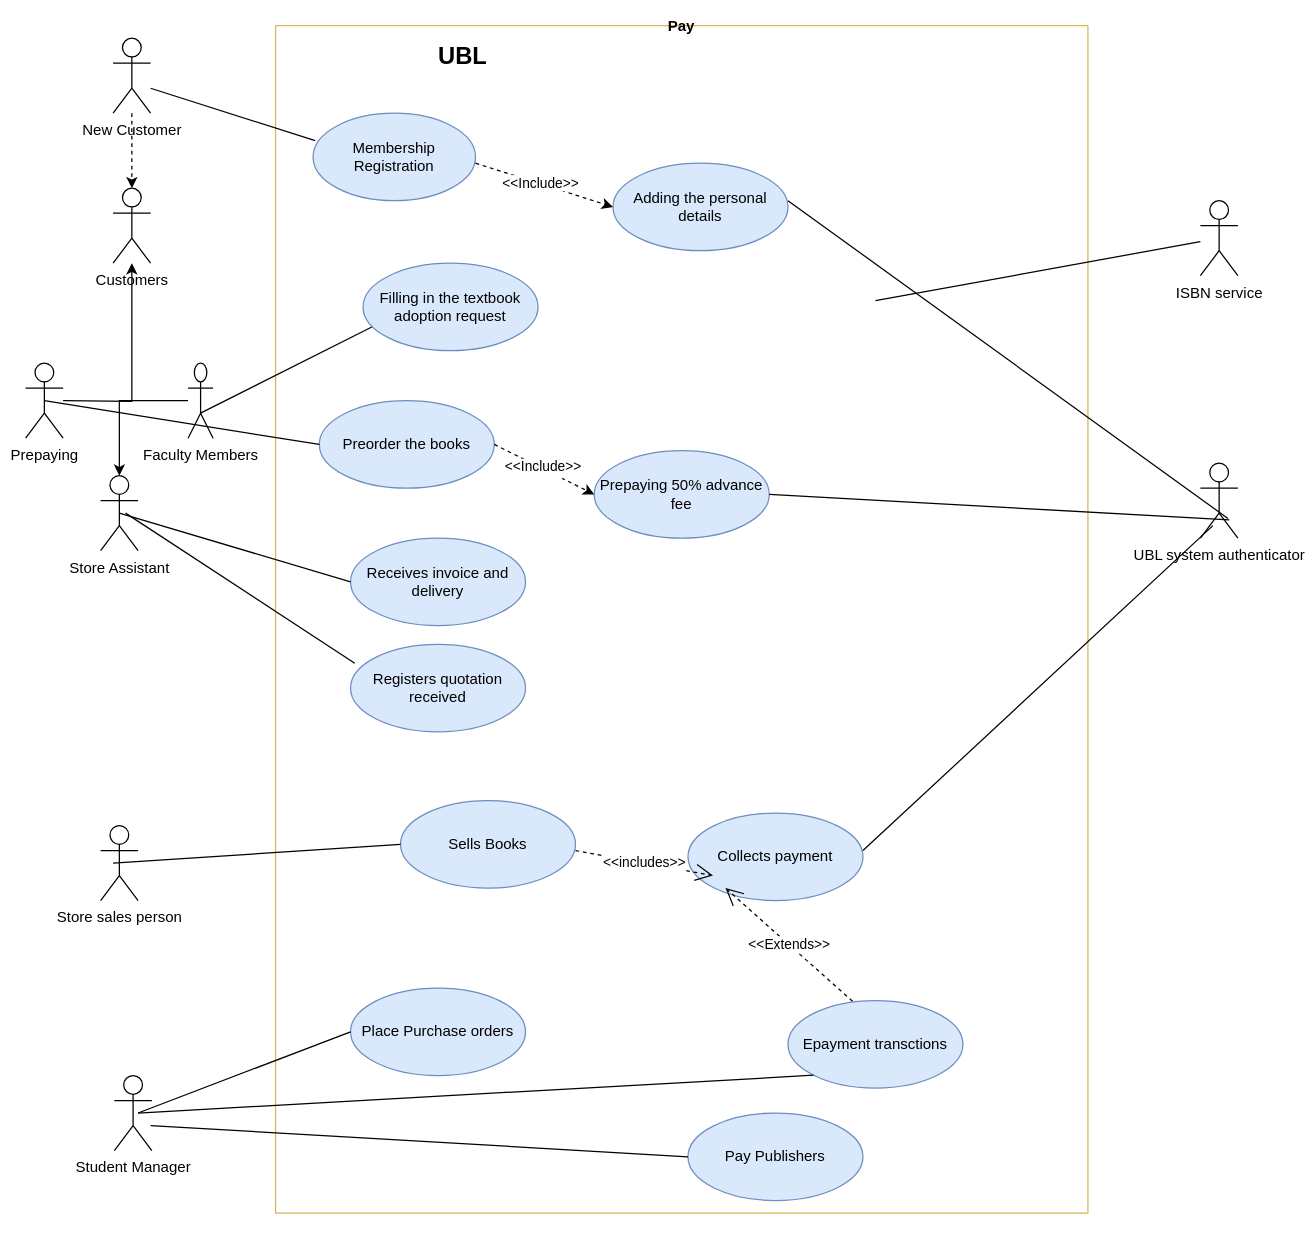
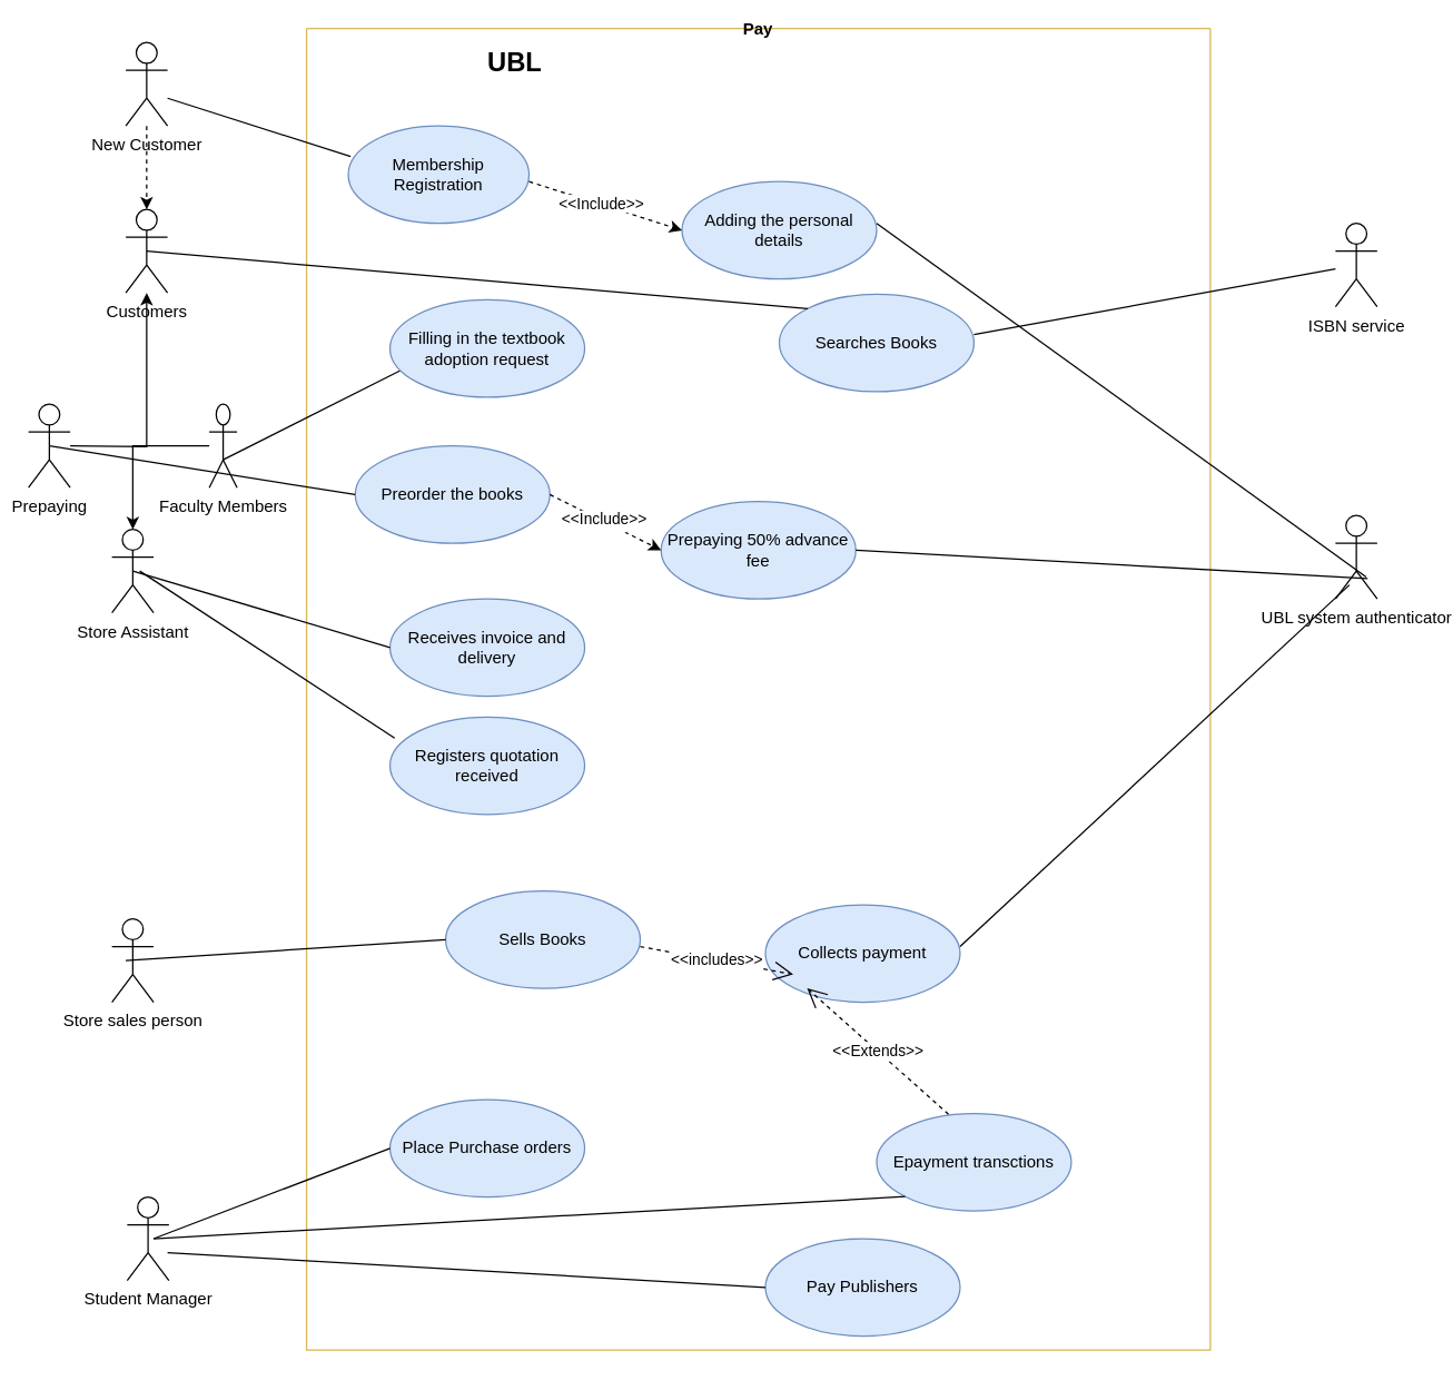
  <mxCell id="0" />
  <mxCell id="1" parent="0" />
  <mxCell id="2" value="Pay" style="swimlane;startSize=0;fillColor=#fff2cc;strokeColor=#d6b656;" vertex="1" parent="1"><mxGeometry x="220" y="20" width="650" height="950" as="geometry" /></mxCell>
  <mxCell id="3" value="UBL" style="text;html=1;align=center;verticalAlign=middle;whiteSpace=wrap;rounded=0;fontStyle=1;fontSize=19;" vertex="1" parent="2"><mxGeometry x="120" y="10" width="60" height="30" as="geometry" /></mxCell>
  <mxCell id="4" value="Membership Registration" style="ellipse;whiteSpace=wrap;html=1;fillColor=#dae8fc;strokeColor=#6c8ebf;" vertex="1" parent="2"><mxGeometry x="30" y="70" width="130" height="70" as="geometry" /></mxCell>
  <mxCell id="5" value="Adding the personal details" style="ellipse;whiteSpace=wrap;html=1;fillColor=#dae8fc;strokeColor=#6c8ebf;" vertex="1" parent="2"><mxGeometry x="270" y="110" width="140" height="70" as="geometry" /></mxCell>
  <mxCell id="6" value="" style="endArrow=classic;html=1;rounded=0;entryX=0;entryY=0.5;entryDx=0;entryDy=0;dashed=1;" edge="1" parent="2" target="5"><mxGeometry relative="1" as="geometry"><mxPoint x="160" y="110" as="sourcePoint" /><mxPoint x="260" y="110" as="targetPoint" /></mxGeometry></mxCell>
  <mxCell id="7" value="Label" style="edgeLabel;resizable=0;html=1;;align=center;verticalAlign=middle;" connectable="0" vertex="1" parent="6"><mxGeometry relative="1" as="geometry" /></mxCell>
  <mxCell id="8" value="&amp;lt;&amp;lt;Include&amp;gt;&amp;gt;" style="edgeLabel;html=1;align=center;verticalAlign=middle;resizable=0;points=[];" vertex="1" connectable="0" parent="6"><mxGeometry x="-0.064" y="1" relative="1" as="geometry"><mxPoint as="offset" /></mxGeometry></mxCell>
  <mxCell id="9" value="Preorder the books" style="ellipse;whiteSpace=wrap;html=1;fillColor=#dae8fc;strokeColor=#6c8ebf;" vertex="1" parent="2"><mxGeometry x="35" y="300" width="140" height="70" as="geometry" /></mxCell>
- <mxCell id="10" value="Filling in the textbook adoption request" style="ellipse;whiteSpace=wrap;html=1;fillColor=#dae8fc;strokeColor=#6c8ebf;" vertex="1" parent="2"><mxGeometry x="70" y="190" width="140" height="70" as="geometry" /></mxCell>
+ <mxCell id="10" value="Filling in the textbook adoption request" style="ellipse;whiteSpace=wrap;html=1;fillColor=#dae8fc;strokeColor=#6c8ebf;" vertex="1" parent="2"><mxGeometry x="60" y="195" width="140" height="70" as="geometry" /></mxCell>
  <mxCell id="11" value="Prepaying 50% advance fee" style="ellipse;whiteSpace=wrap;html=1;fillColor=#dae8fc;strokeColor=#6c8ebf;" vertex="1" parent="2"><mxGeometry x="255" y="340" width="140" height="70" as="geometry" /></mxCell>
  <mxCell id="12" value="" style="endArrow=classic;html=1;rounded=0;entryX=0;entryY=0.5;entryDx=0;entryDy=0;dashed=1;exitX=1;exitY=0.5;exitDx=0;exitDy=0;" edge="1" parent="2" source="9" target="11"><mxGeometry relative="1" as="geometry"><mxPoint x="170" y="120" as="sourcePoint" /><mxPoint x="280" y="155" as="targetPoint" /></mxGeometry></mxCell>
  <mxCell id="13" value="Label" style="edgeLabel;resizable=0;html=1;;align=center;verticalAlign=middle;" connectable="0" vertex="1" parent="12"><mxGeometry relative="1" as="geometry" /></mxCell>
  <mxCell id="14" value="&amp;lt;&amp;lt;Include&amp;gt;&amp;gt;" style="edgeLabel;html=1;align=center;verticalAlign=middle;resizable=0;points=[];" vertex="1" connectable="0" parent="12"><mxGeometry x="-0.064" y="1" relative="1" as="geometry"><mxPoint as="offset" /></mxGeometry></mxCell>
  <mxCell id="15" value="Receives invoice and delivery" style="ellipse;whiteSpace=wrap;html=1;fillColor=#dae8fc;strokeColor=#6c8ebf;" vertex="1" parent="2"><mxGeometry x="60" y="410" width="140" height="70" as="geometry" /></mxCell>
+ <mxCell id="16" value="Searches Books" style="ellipse;whiteSpace=wrap;html=1;fillColor=#dae8fc;strokeColor=#6c8ebf;" vertex="1" parent="2"><mxGeometry x="340" y="191" width="140" height="70" as="geometry" /></mxCell>
  <mxCell id="17" value="Registers quotation received" style="ellipse;whiteSpace=wrap;html=1;fillColor=#dae8fc;strokeColor=#6c8ebf;" vertex="1" parent="2"><mxGeometry x="60" y="495" width="140" height="70" as="geometry" /></mxCell>
  <mxCell id="18" value="" style="endArrow=none;html=1;rounded=0;entryX=0.735;entryY=0.738;entryDx=0;entryDy=0;entryPerimeter=0;" edge="1" parent="2" target="39"><mxGeometry width="50" height="50" relative="1" as="geometry"><mxPoint x="410" y="140" as="sourcePoint" /><mxPoint x="460" y="90" as="targetPoint" /></mxGeometry></mxCell>
  <mxCell id="19" value="" style="endArrow=none;html=1;rounded=0;" edge="1" parent="2" target="41"><mxGeometry width="50" height="50" relative="1" as="geometry"><mxPoint x="480" y="220" as="sourcePoint" /><mxPoint x="530" y="170" as="targetPoint" /></mxGeometry></mxCell>
  <mxCell id="20" value="Sells Books" style="ellipse;whiteSpace=wrap;html=1;fillColor=#dae8fc;strokeColor=#6c8ebf;" vertex="1" parent="2"><mxGeometry x="100" y="620" width="140" height="70" as="geometry" /></mxCell>
  <mxCell id="21" value="Collects payment" style="ellipse;whiteSpace=wrap;html=1;fillColor=#dae8fc;strokeColor=#6c8ebf;" vertex="1" parent="2"><mxGeometry x="330" y="630" width="140" height="70" as="geometry" /></mxCell>
  <mxCell id="22" value="&amp;lt;&amp;lt;includes&amp;gt;&amp;gt;" style="endArrow=open;endSize=12;dashed=1;html=1;rounded=0;" edge="1" parent="2"><mxGeometry width="160" relative="1" as="geometry"><mxPoint x="240" y="660" as="sourcePoint" /><mxPoint x="350" y="680" as="targetPoint" /></mxGeometry></mxCell>
  <mxCell id="23" value="" style="endArrow=none;html=1;rounded=0;" edge="1" parent="2"><mxGeometry width="50" height="50" relative="1" as="geometry"><mxPoint x="470" y="660" as="sourcePoint" /><mxPoint x="750" y="400" as="targetPoint" /></mxGeometry></mxCell>
  <mxCell id="24" value="Epayment transctions" style="ellipse;whiteSpace=wrap;html=1;fillColor=#dae8fc;strokeColor=#6c8ebf;" vertex="1" parent="2"><mxGeometry x="410" y="780" width="140" height="70" as="geometry" /></mxCell>
  <mxCell id="25" value="Place Purchase orders" style="ellipse;whiteSpace=wrap;html=1;fillColor=#dae8fc;strokeColor=#6c8ebf;" vertex="1" parent="2"><mxGeometry x="60" y="770" width="140" height="70" as="geometry" /></mxCell>
  <mxCell id="26" value="Pay Publishers" style="ellipse;whiteSpace=wrap;html=1;fillColor=#dae8fc;strokeColor=#6c8ebf;" vertex="1" parent="2"><mxGeometry x="330" y="870" width="140" height="70" as="geometry" /></mxCell>
  <mxCell id="27" value="Customers" style="shape=umlActor;verticalLabelPosition=bottom;verticalAlign=top;html=1;outlineConnect=0;" vertex="1" parent="1"><mxGeometry x="90" y="150" width="30" height="60" as="geometry" /></mxCell>
  <mxCell id="28" value="" style="edgeStyle=orthogonalEdgeStyle;rounded=0;orthogonalLoop=1;jettySize=auto;html=1;" edge="1" parent="1" target="27"><mxGeometry relative="1" as="geometry"><mxPoint x="50" y="320" as="sourcePoint" /><mxPoint x="35" y="210" as="targetPoint" /></mxGeometry></mxCell>
  <mxCell id="29" value="" style="edgeStyle=orthogonalEdgeStyle;rounded=0;orthogonalLoop=1;jettySize=auto;html=1;" edge="1" parent="1" source="30" target="31"><mxGeometry relative="1" as="geometry" /></mxCell>
  <mxCell id="30" value="Faculty Members" style="shape=umlActor;verticalLabelPosition=bottom;verticalAlign=top;html=1;outlineConnect=0;" vertex="1" parent="1"><mxGeometry x="150" y="290" width="20" height="60" as="geometry" /></mxCell>
  <mxCell id="31" value="Store Assistant" style="shape=umlActor;verticalLabelPosition=bottom;verticalAlign=top;html=1;outlineConnect=0;" vertex="1" parent="1"><mxGeometry x="80" y="380" width="30" height="60" as="geometry" /></mxCell>
  <mxCell id="32" value="Prepaying" style="shape=umlActor;verticalLabelPosition=bottom;verticalAlign=top;html=1;" vertex="1" parent="1"><mxGeometry x="20" y="290" width="30" height="60" as="geometry" /></mxCell>
  <mxCell id="33" value="" style="edgeStyle=orthogonalEdgeStyle;rounded=0;orthogonalLoop=1;jettySize=auto;html=1;dashed=1;" edge="1" parent="1" source="34" target="27"><mxGeometry relative="1" as="geometry" /></mxCell>
  <mxCell id="34" value="New Customer" style="shape=umlActor;verticalLabelPosition=bottom;verticalAlign=top;html=1;outlineConnect=0;" vertex="1" parent="1"><mxGeometry x="90" y="30" width="30" height="60" as="geometry" /></mxCell>
  <mxCell id="35" value="" style="endArrow=none;html=1;rounded=0;entryX=0.013;entryY=0.314;entryDx=0;entryDy=0;entryPerimeter=0;" edge="1" parent="1" target="4"><mxGeometry width="50" height="50" relative="1" as="geometry"><mxPoint x="120" y="70" as="sourcePoint" /><mxPoint x="170" y="20" as="targetPoint" /></mxGeometry></mxCell>
  <mxCell id="36" value="" style="endArrow=none;html=1;rounded=0;entryX=0.05;entryY=0.73;entryDx=0;entryDy=0;entryPerimeter=0;" edge="1" parent="1" target="10"><mxGeometry width="50" height="50" relative="1" as="geometry"><mxPoint x="160" y="330" as="sourcePoint" /><mxPoint x="210" y="280" as="targetPoint" /></mxGeometry></mxCell>
  <mxCell id="37" value="" style="endArrow=none;html=1;rounded=0;exitX=0;exitY=0.5;exitDx=0;exitDy=0;entryX=0.5;entryY=0.5;entryDx=0;entryDy=0;entryPerimeter=0;" edge="1" parent="1" source="9" target="32"><mxGeometry width="50" height="50" relative="1" as="geometry"><mxPoint x="260" y="330" as="sourcePoint" /><mxPoint x="310" y="280" as="targetPoint" /></mxGeometry></mxCell>
+ <mxCell id="38" value="" style="endArrow=none;html=1;rounded=0;exitX=0.5;exitY=0.5;exitDx=0;exitDy=0;exitPerimeter=0;entryX=0;entryY=0;entryDx=0;entryDy=0;" edge="1" parent="1" source="27" target="16"><mxGeometry width="50" height="50" relative="1" as="geometry"><mxPoint x="120" y="210" as="sourcePoint" /><mxPoint x="170" y="160" as="targetPoint" /></mxGeometry></mxCell>
  <mxCell id="39" value="UBL system authenticator" style="shape=umlActor;verticalLabelPosition=bottom;verticalAlign=top;html=1;" vertex="1" parent="1"><mxGeometry x="960" y="370" width="30" height="60" as="geometry" /></mxCell>
  <mxCell id="40" value="" style="endArrow=none;html=1;rounded=0;entryX=0.77;entryY=0.755;entryDx=0;entryDy=0;entryPerimeter=0;exitX=1;exitY=0.5;exitDx=0;exitDy=0;" edge="1" parent="1" source="11" target="39"><mxGeometry width="50" height="50" relative="1" as="geometry"><mxPoint x="640" y="170" as="sourcePoint" /><mxPoint x="970" y="400" as="targetPoint" /></mxGeometry></mxCell>
  <mxCell id="41" value="ISBN service" style="shape=umlActor;verticalLabelPosition=bottom;verticalAlign=top;html=1;outlineConnect=0;" vertex="1" parent="1"><mxGeometry x="960" y="160" width="30" height="60" as="geometry" /></mxCell>
  <mxCell id="42" value="Store sales person" style="shape=umlActor;verticalLabelPosition=bottom;verticalAlign=top;html=1;outlineConnect=0;" vertex="1" parent="1"><mxGeometry x="80" y="660" width="30" height="60" as="geometry" /></mxCell>
  <mxCell id="43" value="" style="endArrow=none;html=1;rounded=0;entryX=0;entryY=0.5;entryDx=0;entryDy=0;" edge="1" parent="1" target="20"><mxGeometry width="50" height="50" relative="1" as="geometry"><mxPoint x="90" y="690" as="sourcePoint" /><mxPoint x="140" y="640" as="targetPoint" /></mxGeometry></mxCell>
  <mxCell id="44" value="" style="endArrow=none;html=1;rounded=0;entryX=0;entryY=0.5;entryDx=0;entryDy=0;exitX=0.5;exitY=0.5;exitDx=0;exitDy=0;exitPerimeter=0;" edge="1" parent="1" source="31" target="15"><mxGeometry width="50" height="50" relative="1" as="geometry"><mxPoint x="90" y="420" as="sourcePoint" /><mxPoint x="140" y="370" as="targetPoint" /></mxGeometry></mxCell>
  <mxCell id="45" value="" style="endArrow=none;html=1;rounded=0;entryX=0.024;entryY=0.215;entryDx=0;entryDy=0;entryPerimeter=0;" edge="1" parent="1" target="17"><mxGeometry width="50" height="50" relative="1" as="geometry"><mxPoint x="100" y="410" as="sourcePoint" /><mxPoint x="240" y="510" as="targetPoint" /></mxGeometry></mxCell>
  <mxCell id="46" value="Student Manager" style="shape=umlActor;verticalLabelPosition=bottom;verticalAlign=top;html=1;outlineConnect=0;" vertex="1" parent="1"><mxGeometry x="91" y="860" width="30" height="60" as="geometry" /></mxCell>
  <mxCell id="47" value="&amp;lt;&amp;lt;Extends&amp;gt;&amp;gt;" style="endArrow=open;endSize=12;dashed=1;html=1;rounded=0;exitX=0.369;exitY=0.008;exitDx=0;exitDy=0;exitPerimeter=0;" edge="1" parent="1" source="24"><mxGeometry width="160" relative="1" as="geometry"><mxPoint x="470" y="690" as="sourcePoint" /><mxPoint x="580" y="710" as="targetPoint" /></mxGeometry></mxCell>
  <mxCell id="48" value="" style="endArrow=none;html=1;rounded=0;entryX=0;entryY=1;entryDx=0;entryDy=0;" edge="1" parent="1" target="24"><mxGeometry width="50" height="50" relative="1" as="geometry"><mxPoint x="110" y="890" as="sourcePoint" /><mxPoint x="160" y="840" as="targetPoint" /></mxGeometry></mxCell>
  <mxCell id="49" value="" style="endArrow=none;html=1;rounded=0;entryX=0;entryY=0.5;entryDx=0;entryDy=0;" edge="1" parent="1" target="25"><mxGeometry width="50" height="50" relative="1" as="geometry"><mxPoint x="110" y="890" as="sourcePoint" /><mxPoint x="160" y="840" as="targetPoint" /></mxGeometry></mxCell>
  <mxCell id="50" value="" style="endArrow=none;html=1;rounded=0;entryX=0;entryY=0.5;entryDx=0;entryDy=0;" edge="1" parent="1" target="26"><mxGeometry width="50" height="50" relative="1" as="geometry"><mxPoint x="120" y="900" as="sourcePoint" /><mxPoint x="170" y="850" as="targetPoint" /></mxGeometry></mxCell>
